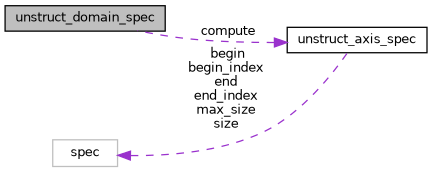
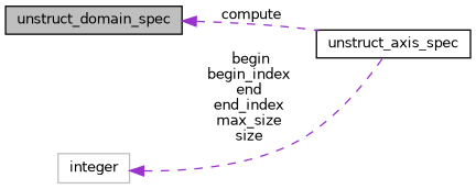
  digraph {
    rankdir=LR
    node [color=black fillcolor=white fontname=Helvetica fontsize=10 shape=record style=filled]
    edge [color=darkorchid3 dir=back fontname=Helvetica fontsize=10 labelfontname=Helvetica labelfontsize=10 style=dashed]
    n1 [fillcolor=grey75 fontcolor=black height=0.2 label=unstruct_domain_spec width=0.4]
    n2 [height=0.2 label=unstruct_axis_spec width=0.4]
-   n3 [color=grey75 height=0.2 label=spec width=0.4]
-   n2 -> n1 [label=" compute"]
+   n3 [color=grey75 height=0.2 label=integer width=0.4]
+   n1 -> n2 [label=" compute"]
    n3 -> n2 [label=" begin\nbegin_index\nend\nend_index\nmax_size\nsize"]
  }
